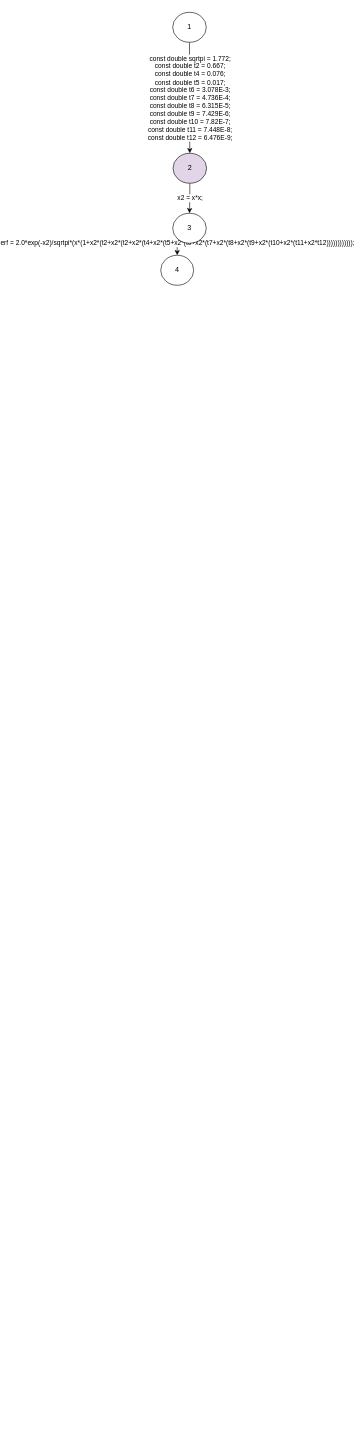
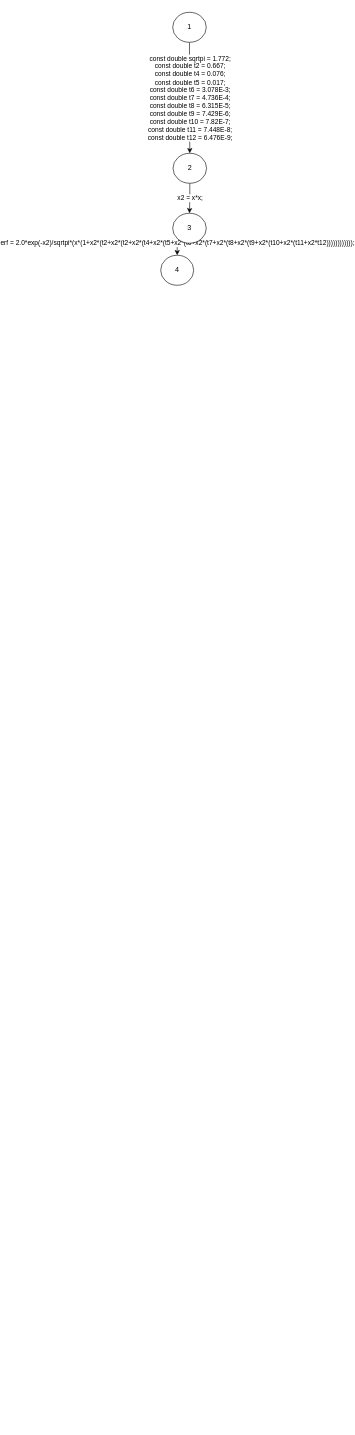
  <mxCell id="0" />
  <mxCell id="1" parent="0" />
  <mxCell id="2" value="const double sqrtpi = 1.772;&lt;br&gt;const double t2&#09;&#09;= 0.667;&lt;br&gt;const double&#09;t4&#09;&#09;= 0.076;&lt;br&gt;const double&#09;t5&#09;&#09;= 0.017;&lt;br&gt;const double&#09;t6&#09;&#09;= 3.078E-3;&lt;br&gt;const double&#09;t7&#09;&#09;= 4.736E-4;&lt;br&gt;const double&#09;t8&#09;&#09;= 6.315E-5;&lt;br&gt;const double&#09;t9&#09;&#09;= 7.429E-6;&lt;br&gt;const double&#09;t10&#09;&#09;= 7.82E-7;&lt;br&gt;const double&#09;t11&#09;&#09;= 7.448E-8;&lt;br&gt;const double&#09;t12&#09;&#09;= 6.476E-9;" style="edgeStyle=orthogonalEdgeStyle;rounded=0;orthogonalLoop=1;jettySize=auto;html=1;exitX=0.5;exitY=1;exitDx=0;exitDy=0;entryX=0.5;entryY=0;entryDx=0;entryDy=0;" parent="1" source="3" target="5" edge="1"><mxGeometry relative="1" as="geometry" /></mxCell>
  <mxCell id="3" value="1" style="ellipse;whiteSpace=wrap;html=1;" parent="1" vertex="1"><mxGeometry x="116" y="20" width="56" height="50" as="geometry" /></mxCell>
  <mxCell id="4" value="x2 = x*x;" style="edgeStyle=orthogonalEdgeStyle;rounded=0;orthogonalLoop=1;jettySize=auto;html=1;exitX=0.5;exitY=1;exitDx=0;exitDy=0;entryX=0.5;entryY=0;entryDx=0;entryDy=0;" parent="1" source="5" target="7" edge="1"><mxGeometry relative="1" as="geometry" /></mxCell>
- <mxCell id="5" value="2" style="ellipse;whiteSpace=wrap;html=1;fillColor=#e1d5e7;" parent="1" vertex="1"><mxGeometry x="116.5" y="255" width="56" height="50" as="geometry" /></mxCell>
+ <mxCell id="5" value="2" style="ellipse;whiteSpace=wrap;html=1;" parent="1" vertex="1"><mxGeometry x="116.5" y="255" width="56" height="50" as="geometry" /></mxCell>
  <mxCell id="6" value="erf = 2.0*exp(-x2)/sqrtpi*(x*(1+x2*(t2+x2*(t2+x2*(t4+x2*(t5+x2*(t6+x2*(t7+x2*(t8+x2*(t9+x2*(t10+x2*(t11+x2*t12))))))))))));" style="edgeStyle=orthogonalEdgeStyle;rounded=0;orthogonalLoop=1;jettySize=auto;html=1;exitX=0.5;exitY=1;exitDx=0;exitDy=0;entryX=0.5;entryY=0;entryDx=0;entryDy=0;" parent="1" source="7" target="8" edge="1"><mxGeometry relative="1" as="geometry" /></mxCell>
  <mxCell id="7" value="3" style="ellipse;whiteSpace=wrap;html=1;" parent="1" vertex="1"><mxGeometry x="116" y="355" width="56" height="50" as="geometry" /></mxCell>
  <mxCell id="8" value="4" style="ellipse;whiteSpace=wrap;html=1;" parent="1" vertex="1"><mxGeometry x="96" y="425" width="55" height="50" as="geometry" /></mxCell>
  <mxCell id="9" value="false" style="edgeStyle=orthogonalEdgeStyle;rounded=0;orthogonalLoop=1;jettySize=auto;html=1;entryX=0;entryY=0.5;entryDx=0;entryDy=0;exitX=0;exitY=0.5;exitDx=0;exitDy=0;" parent="1" edge="1"><mxGeometry relative="1" as="geometry"><Array as="points"><mxPoint x="20" y="1480" /><mxPoint x="20" y="2370" /></Array><mxPoint x="84.5" y="1480" as="sourcePoint" /></mxGeometry></mxCell>
